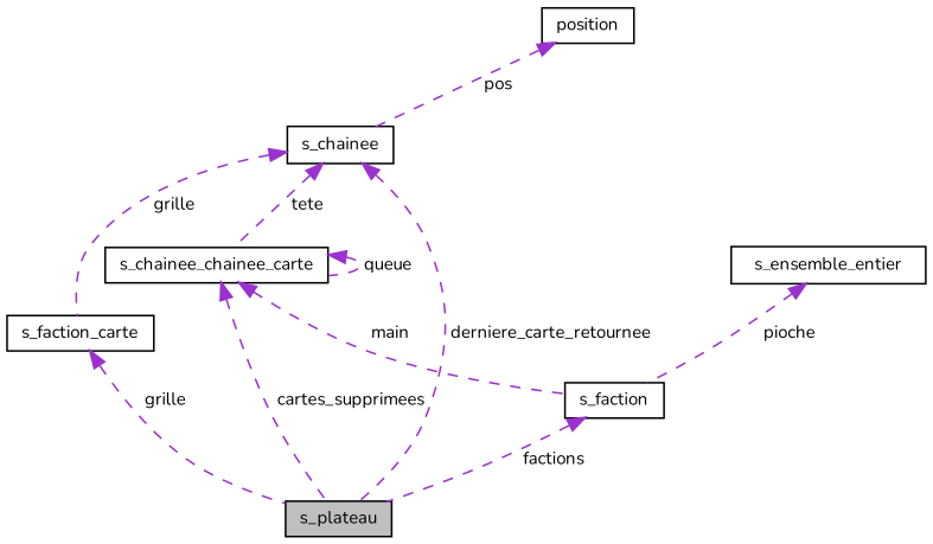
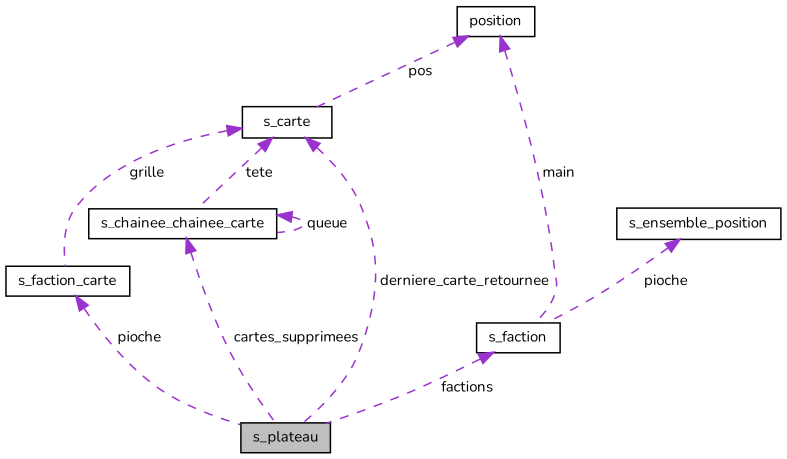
  digraph {
    fontname=Nunito
    node [color=black fillcolor=white fontname=Nunito fontsize=10 shape=record style=filled]
    edge [color=darkorchid3 dir=back fontname=Nunito fontsize=10 labelfontname=Helvetica labelfontsize=10 style=dashed]
    n1 [fillcolor=grey75 fontcolor=black height=0.2 label=s_plateau width=0.4]
-   n2 [height=0.2 label=s_chainee width=0.4]
+   n2 [height=0.2 label=s_carte width=0.4]
    n3 [height=0.2 label=s_chainee_chainee_carte width=0.4]
    n4 [height=0.2 label=s_faction_carte width=0.4]
    n5 [height=0.2 label=s_faction width=0.4]
    n6 [height=0.2 label=position width=0.4]
-   n7 [height=0.2 label=s_ensemble_entier width=0.4]
+   n7 [height=0.2 label=s_ensemble_position width=0.4]
    n2 -> n1 [label=" derniere_carte_retournee"]
    n2 -> n3 [label=" tete"]
    n2 -> n4 [label=" grille"]
    n3 -> n1 [label=" cartes_supprimees"]
    n3 -> n3 [label=" queue"]
-   n3 -> n5 [label=" main"]
-   n4 -> n1 [label=" grille"]
+   n6 -> n5 [label=" main"]
+   n4 -> n1 [label=" pioche"]
    n5 -> n1 [label=" factions"]
    n6 -> n2 [label=" pos"]
    n7 -> n5 [label=" pioche"]
  }
